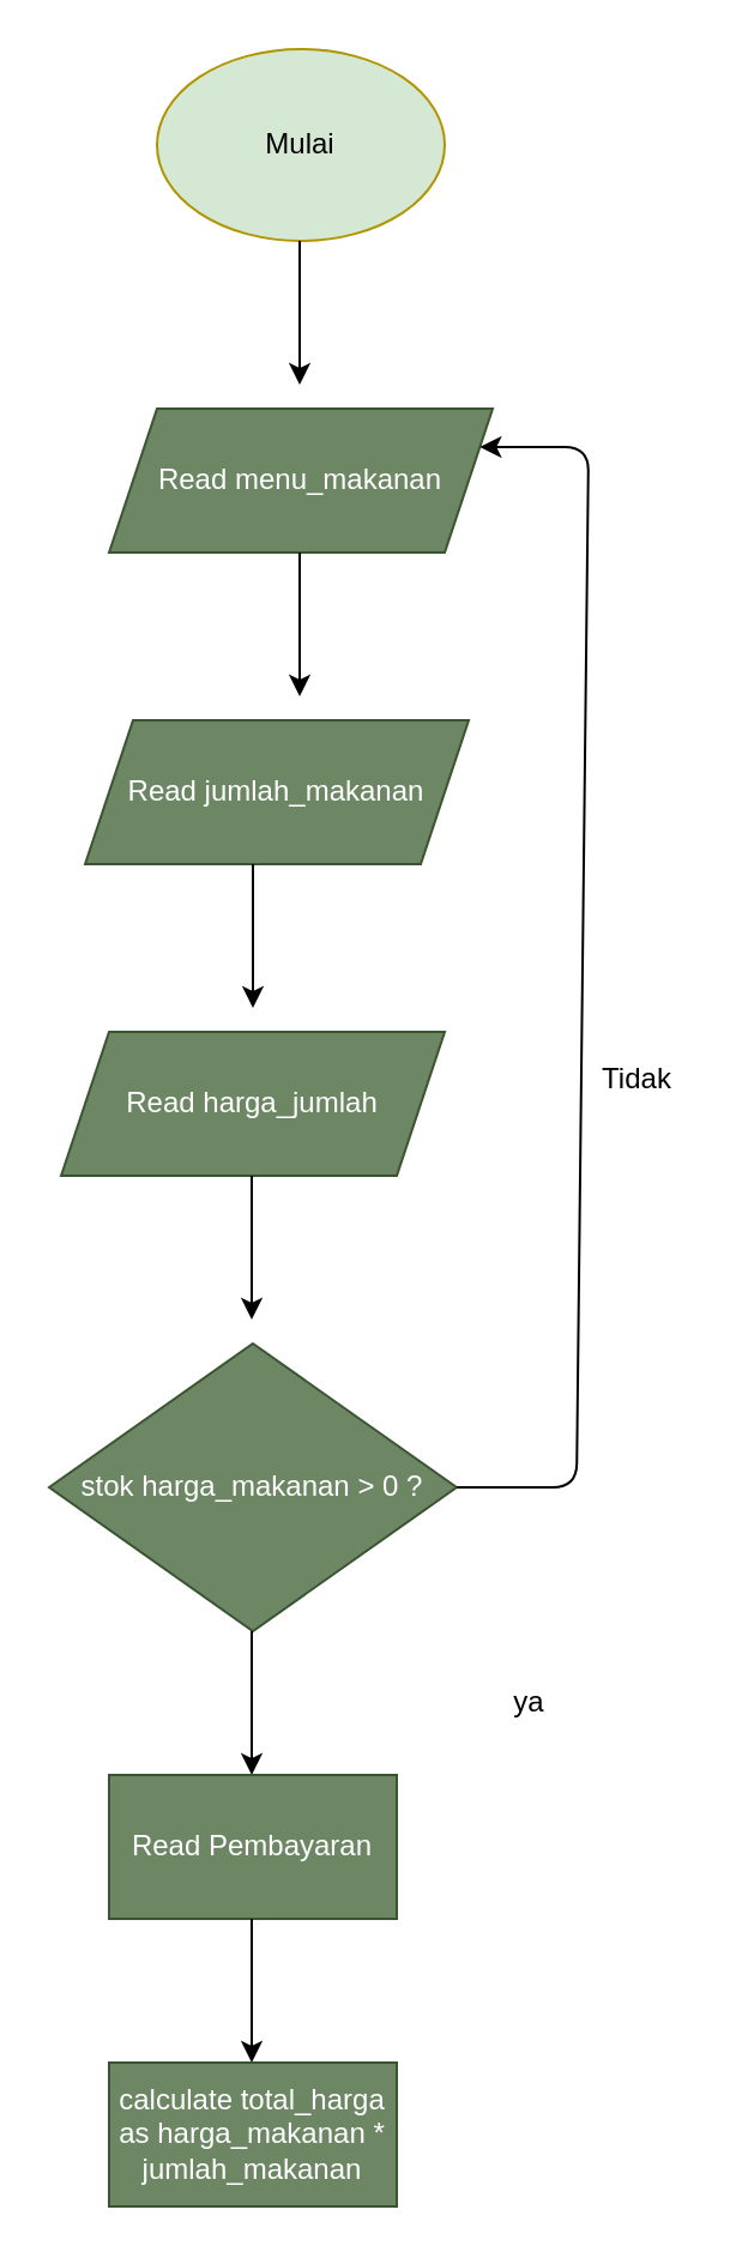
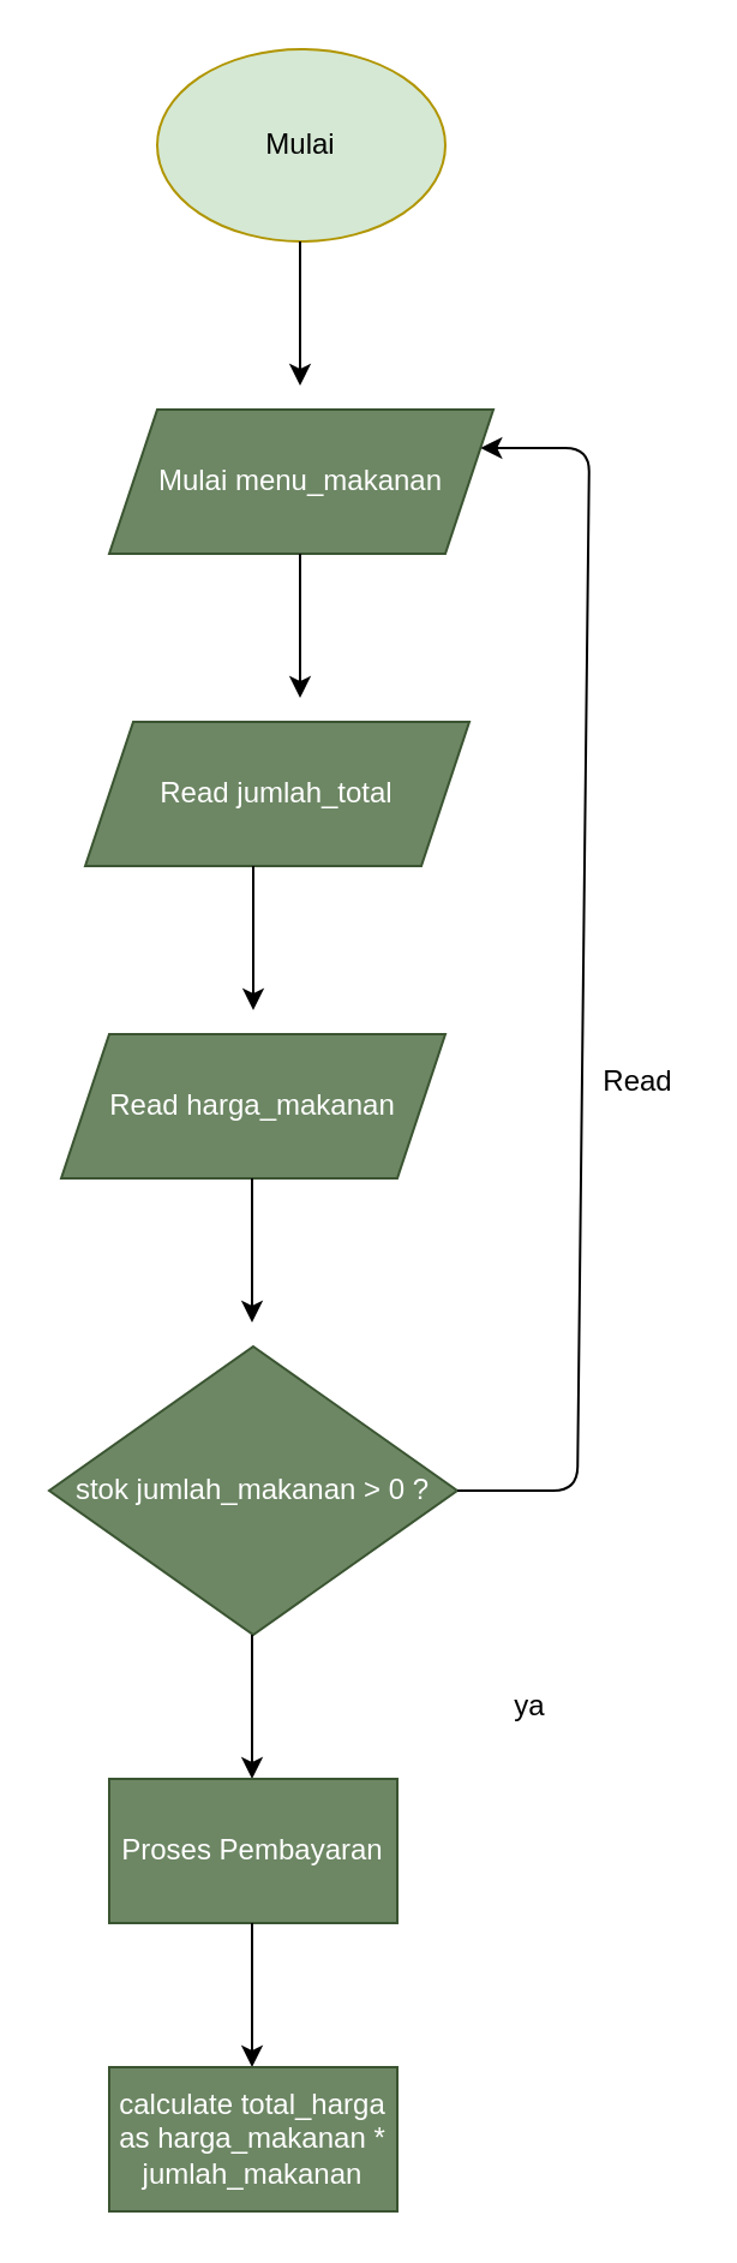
  <mxCell id="0" />
  <mxCell id="1" parent="0" />
  <mxCell id="2" value="Mulai" style="ellipse;whiteSpace=wrap;html=1;fillColor=#d5e8d4;fontColor=#000000;strokeColor=#B09500;" vertex="1" parent="1"><mxGeometry x="65" y="20" width="120" height="80" as="geometry" /></mxCell>
  <mxCell id="3" value="" style="endArrow=classic;html=1;" edge="1" parent="1"><mxGeometry width="50" height="50" relative="1" as="geometry"><mxPoint x="124.5" y="100" as="sourcePoint" /><mxPoint x="124.5" y="160" as="targetPoint" /></mxGeometry></mxCell>
- <mxCell id="4" value="Read menu_makanan" style="shape=parallelogram;perimeter=parallelogramPerimeter;whiteSpace=wrap;html=1;fixedSize=1;fillColor=#6d8764;strokeColor=#3A5431;fontColor=#ffffff;" vertex="1" parent="1"><mxGeometry x="45" y="170" width="160" height="60" as="geometry" /></mxCell>
+ <mxCell id="4" value="Mulai menu_makanan" style="shape=parallelogram;perimeter=parallelogramPerimeter;whiteSpace=wrap;html=1;fixedSize=1;fillColor=#6d8764;strokeColor=#3A5431;fontColor=#ffffff;" vertex="1" parent="1"><mxGeometry x="45" y="170" width="160" height="60" as="geometry" /></mxCell>
  <mxCell id="5" value="" style="endArrow=classic;html=1;" edge="1" parent="1"><mxGeometry width="50" height="50" relative="1" as="geometry"><mxPoint x="124.5" y="230" as="sourcePoint" /><mxPoint x="124.5" y="290" as="targetPoint" /></mxGeometry></mxCell>
- <mxCell id="6" value="Read jumlah_makanan" style="shape=parallelogram;perimeter=parallelogramPerimeter;whiteSpace=wrap;html=1;fixedSize=1;fillColor=#6d8764;fontColor=#ffffff;strokeColor=#3A5431;" vertex="1" parent="1"><mxGeometry x="35" y="300" width="160" height="60" as="geometry" /></mxCell>
+ <mxCell id="6" value="Read jumlah_total" style="shape=parallelogram;perimeter=parallelogramPerimeter;whiteSpace=wrap;html=1;fixedSize=1;fillColor=#6d8764;fontColor=#ffffff;strokeColor=#3A5431;" vertex="1" parent="1"><mxGeometry x="35" y="300" width="160" height="60" as="geometry" /></mxCell>
  <mxCell id="7" value="" style="endArrow=classic;html=1;" edge="1" parent="1"><mxGeometry width="50" height="50" relative="1" as="geometry"><mxPoint x="105" y="360" as="sourcePoint" /><mxPoint x="105" y="420" as="targetPoint" /></mxGeometry></mxCell>
- <mxCell id="8" value="Read harga_jumlah" style="shape=parallelogram;perimeter=parallelogramPerimeter;whiteSpace=wrap;html=1;fixedSize=1;fillColor=#6d8764;fontColor=#ffffff;strokeColor=#3A5431;" vertex="1" parent="1"><mxGeometry x="25" y="430" width="160" height="60" as="geometry" /></mxCell>
+ <mxCell id="8" value="Read harga_makanan" style="shape=parallelogram;perimeter=parallelogramPerimeter;whiteSpace=wrap;html=1;fixedSize=1;fillColor=#6d8764;fontColor=#ffffff;strokeColor=#3A5431;" vertex="1" parent="1"><mxGeometry x="25" y="430" width="160" height="60" as="geometry" /></mxCell>
  <mxCell id="9" value="" style="endArrow=classic;html=1;" edge="1" parent="1"><mxGeometry width="50" height="50" relative="1" as="geometry"><mxPoint x="104.5" y="490" as="sourcePoint" /><mxPoint x="104.5" y="550" as="targetPoint" /></mxGeometry></mxCell>
- <mxCell id="10" value="stok harga_makanan &amp;gt; 0 ?" style="rhombus;whiteSpace=wrap;html=1;fillColor=#6d8764;fontColor=#ffffff;strokeColor=#3A5431;" vertex="1" parent="1"><mxGeometry x="20" y="560" width="170" height="120" as="geometry" /></mxCell>
+ <mxCell id="10" value="stok jumlah_makanan &amp;gt; 0 ?" style="rhombus;whiteSpace=wrap;html=1;fillColor=#6d8764;fontColor=#ffffff;strokeColor=#3A5431;" vertex="1" parent="1"><mxGeometry x="20" y="560" width="170" height="120" as="geometry" /></mxCell>
  <mxCell id="11" value="" style="endArrow=classic;html=1;" edge="1" parent="1"><mxGeometry width="50" height="50" relative="1" as="geometry"><mxPoint x="104.5" y="680" as="sourcePoint" /><mxPoint x="104.5" y="740" as="targetPoint" /></mxGeometry></mxCell>
  <mxCell id="12" value="ya" style="text;html=1;align=center;verticalAlign=middle;resizable=0;points=[];autosize=1;strokeColor=none;fillColor=none;" vertex="1" parent="1"><mxGeometry x="205" y="700" width="30" height="20" as="geometry" /></mxCell>
  <mxCell id="13" value="" style="endArrow=classic;html=1;entryX=1;entryY=0.25;entryDx=0;entryDy=0;" edge="1" parent="1" target="4"><mxGeometry width="50" height="50" relative="1" as="geometry"><mxPoint x="190" y="620" as="sourcePoint" /><mxPoint x="240" y="200" as="targetPoint" /><Array as="points"><mxPoint x="240" y="620" /><mxPoint x="245" y="186" /></Array></mxGeometry></mxCell>
- <mxCell id="14" value="Tidak" style="text;html=1;align=center;verticalAlign=middle;resizable=0;points=[];autosize=1;strokeColor=none;fillColor=none;" vertex="1" parent="1"><mxGeometry x="245" y="440" width="40" height="20" as="geometry" /></mxCell>
- <mxCell id="15" value="Read Pembayaran" style="rounded=0;whiteSpace=wrap;html=1;fillColor=#6d8764;fontColor=#ffffff;strokeColor=#3A5431;" vertex="1" parent="1"><mxGeometry x="45" y="740" width="120" height="60" as="geometry" /></mxCell>
+ <mxCell id="14" value="Read" style="text;html=1;align=center;verticalAlign=middle;resizable=0;points=[];autosize=1;strokeColor=none;fillColor=none;" vertex="1" parent="1"><mxGeometry x="245" y="440" width="40" height="20" as="geometry" /></mxCell>
+ <mxCell id="15" value="Proses Pembayaran" style="rounded=0;whiteSpace=wrap;html=1;fillColor=#6d8764;fontColor=#ffffff;strokeColor=#3A5431;" vertex="1" parent="1"><mxGeometry x="45" y="740" width="120" height="60" as="geometry" /></mxCell>
  <mxCell id="16" value="" style="endArrow=classic;html=1;" edge="1" parent="1"><mxGeometry width="50" height="50" relative="1" as="geometry"><mxPoint x="104.5" y="800" as="sourcePoint" /><mxPoint x="104.5" y="860" as="targetPoint" /></mxGeometry></mxCell>
  <mxCell id="17" value="calculate total_harga as harga_makanan * jumlah_makanan" style="rounded=0;whiteSpace=wrap;html=1;fillColor=#6d8764;fontColor=#ffffff;strokeColor=#3A5431;" vertex="1" parent="1"><mxGeometry x="45" y="860" width="120" height="60" as="geometry" /></mxCell>
